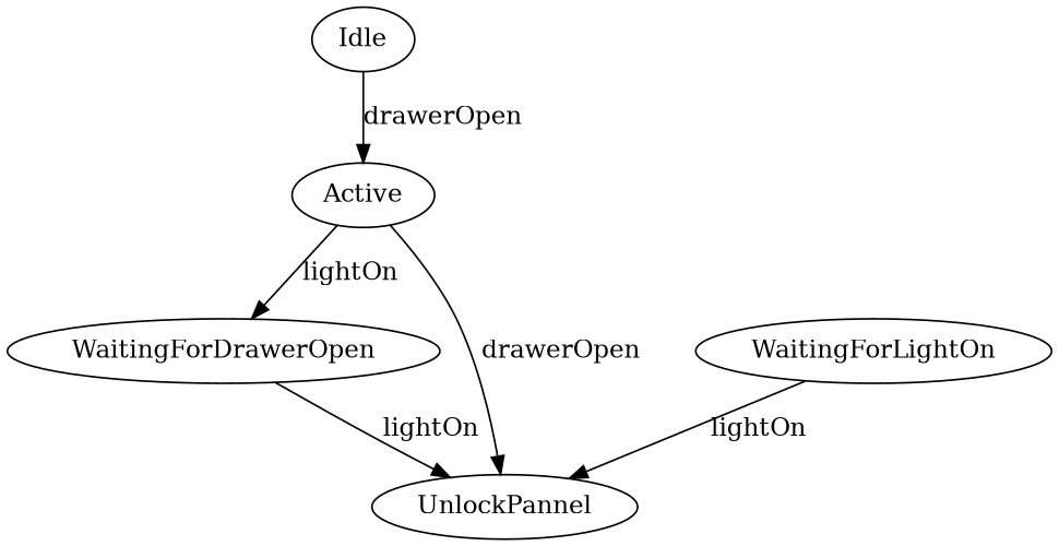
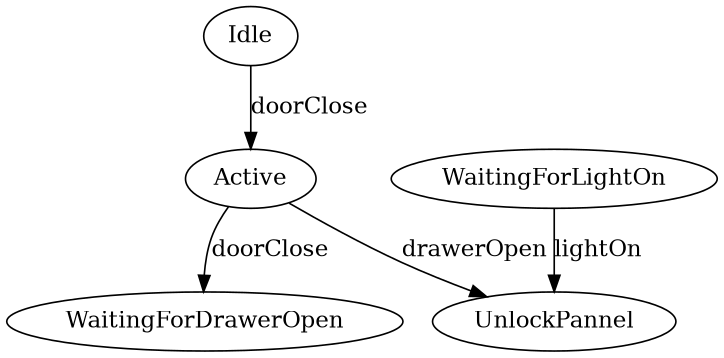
  digraph {
    node [sharp=box]
    n1 [label=Idle]
    n2 [label=Active]
    n3 [label=WaitingForDrawerOpen]
    n4 [label=UnlockPannel]
    n5 [label=WaitingForLightOn]
-   n1 -> n2 [label=drawerOpen]
-   n2 -> n3 [label=lightOn]
+   n1 -> n2 [label=doorClose]
+   n2 -> n3 [label=doorClose]
    n2 -> n4 [label=drawerOpen]
-   n3 -> n4 [label=lightOn]
    n5 -> n4 [label=lightOn]
  }
